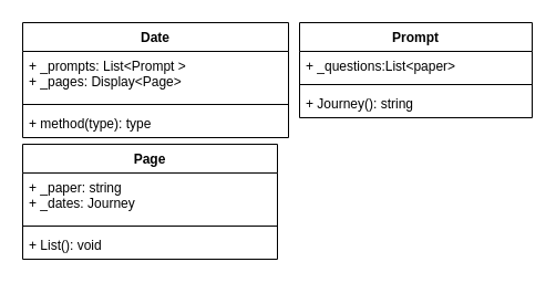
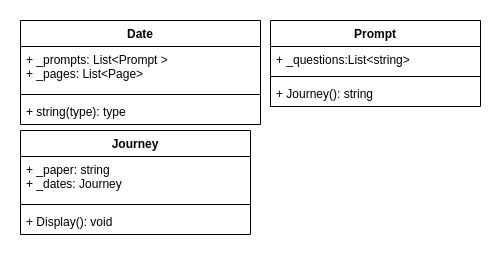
  <mxCell id="0" />
  <mxCell id="1" parent="0" />
  <mxCell id="2" value="Date" style="swimlane;fontStyle=1;align=center;verticalAlign=top;childLayout=stackLayout;horizontal=1;startSize=26;horizontalStack=0;resizeParent=1;resizeParentMax=0;resizeLast=0;collapsible=1;marginBottom=0;whiteSpace=wrap;html=1;" vertex="1" parent="1"><mxGeometry x="20" y="20" width="240" height="104" as="geometry" /></mxCell>
- <mxCell id="3" value="+ _prompts: List&amp;lt;Prompt &amp;gt;&lt;div&gt;+ _pages:&amp;nbsp;&lt;span dir=&quot;ltr&quot; class=&quot;ui-provider a b c d e f g h i j k l m n o p q r s t u v w x y z ab ac ae af ag ah ai aj ak&quot;&gt;Display&amp;lt;Page&amp;gt;&lt;/span&gt;&lt;div&gt;&lt;br&gt;&lt;/div&gt;&lt;/div&gt;" style="text;strokeColor=none;fillColor=none;align=left;verticalAlign=top;spacingLeft=4;spacingRight=4;overflow=hidden;rotatable=0;points=[[0,0.5],[1,0.5]];portConstraint=eastwest;whiteSpace=wrap;html=1;" vertex="1" parent="2"><mxGeometry y="26" width="240" height="44" as="geometry" /></mxCell>
+ <mxCell id="3" value="+ _prompts: List&amp;lt;Prompt &amp;gt;&lt;div&gt;+ _pages:&amp;nbsp;&lt;span dir=&quot;ltr&quot; class=&quot;ui-provider a b c d e f g h i j k l m n o p q r s t u v w x y z ab ac ae af ag ah ai aj ak&quot;&gt;List&amp;lt;Page&amp;gt;&lt;/span&gt;&lt;div&gt;&lt;br&gt;&lt;/div&gt;&lt;/div&gt;" style="text;strokeColor=none;fillColor=none;align=left;verticalAlign=top;spacingLeft=4;spacingRight=4;overflow=hidden;rotatable=0;points=[[0,0.5],[1,0.5]];portConstraint=eastwest;whiteSpace=wrap;html=1;" vertex="1" parent="2"><mxGeometry y="26" width="240" height="44" as="geometry" /></mxCell>
  <mxCell id="4" value="" style="line;strokeWidth=1;fillColor=none;align=left;verticalAlign=middle;spacingTop=-1;spacingLeft=3;spacingRight=3;rotatable=0;labelPosition=right;points=[];portConstraint=eastwest;strokeColor=inherit;" vertex="1" parent="2"><mxGeometry y="70" width="240" height="8" as="geometry" /></mxCell>
- <mxCell id="5" value="+ method(type): type" style="text;strokeColor=none;fillColor=none;align=left;verticalAlign=top;spacingLeft=4;spacingRight=4;overflow=hidden;rotatable=0;points=[[0,0.5],[1,0.5]];portConstraint=eastwest;whiteSpace=wrap;html=1;" vertex="1" parent="2"><mxGeometry y="78" width="240" height="26" as="geometry" /></mxCell>
+ <mxCell id="5" value="+ string(type): type" style="text;strokeColor=none;fillColor=none;align=left;verticalAlign=top;spacingLeft=4;spacingRight=4;overflow=hidden;rotatable=0;points=[[0,0.5],[1,0.5]];portConstraint=eastwest;whiteSpace=wrap;html=1;" vertex="1" parent="2"><mxGeometry y="78" width="240" height="26" as="geometry" /></mxCell>
  <mxCell id="6" value="Prompt" style="swimlane;fontStyle=1;align=center;verticalAlign=top;childLayout=stackLayout;horizontal=1;startSize=26;horizontalStack=0;resizeParent=1;resizeParentMax=0;resizeLast=0;collapsible=1;marginBottom=0;whiteSpace=wrap;html=1;" vertex="1" parent="1"><mxGeometry x="270" y="20" width="210" height="86" as="geometry" /></mxCell>
- <mxCell id="7" value="+ _questions:List&amp;lt;paper&amp;gt;&amp;nbsp;" style="text;strokeColor=none;fillColor=none;align=left;verticalAlign=top;spacingLeft=4;spacingRight=4;overflow=hidden;rotatable=0;points=[[0,0.5],[1,0.5]];portConstraint=eastwest;whiteSpace=wrap;html=1;" vertex="1" parent="6"><mxGeometry y="26" width="210" height="26" as="geometry" /></mxCell>
+ <mxCell id="7" value="+ _questions:List&amp;lt;string&amp;gt;&amp;nbsp;" style="text;strokeColor=none;fillColor=none;align=left;verticalAlign=top;spacingLeft=4;spacingRight=4;overflow=hidden;rotatable=0;points=[[0,0.5],[1,0.5]];portConstraint=eastwest;whiteSpace=wrap;html=1;" vertex="1" parent="6"><mxGeometry y="26" width="210" height="26" as="geometry" /></mxCell>
  <mxCell id="8" value="" style="line;strokeWidth=1;fillColor=none;align=left;verticalAlign=middle;spacingTop=-1;spacingLeft=3;spacingRight=3;rotatable=0;labelPosition=right;points=[];portConstraint=eastwest;strokeColor=inherit;" vertex="1" parent="6"><mxGeometry y="52" width="210" height="8" as="geometry" /></mxCell>
  <mxCell id="9" value="+ Journey(): string" style="text;strokeColor=none;fillColor=none;align=left;verticalAlign=top;spacingLeft=4;spacingRight=4;overflow=hidden;rotatable=0;points=[[0,0.5],[1,0.5]];portConstraint=eastwest;whiteSpace=wrap;html=1;" vertex="1" parent="6"><mxGeometry y="60" width="210" height="26" as="geometry" /></mxCell>
- <mxCell id="10" value="Page" style="swimlane;fontStyle=1;align=center;verticalAlign=top;childLayout=stackLayout;horizontal=1;startSize=26;horizontalStack=0;resizeParent=1;resizeParentMax=0;resizeLast=0;collapsible=1;marginBottom=0;whiteSpace=wrap;html=1;" vertex="1" parent="1"><mxGeometry x="20" y="130" width="230" height="104" as="geometry" /></mxCell>
+ <mxCell id="10" value="Journey" style="swimlane;fontStyle=1;align=center;verticalAlign=top;childLayout=stackLayout;horizontal=1;startSize=26;horizontalStack=0;resizeParent=1;resizeParentMax=0;resizeLast=0;collapsible=1;marginBottom=0;whiteSpace=wrap;html=1;" vertex="1" parent="1"><mxGeometry x="20" y="130" width="230" height="104" as="geometry" /></mxCell>
  <mxCell id="11" value="+ _paper: string&lt;div&gt;+ _dates: Journey&lt;br&gt;&lt;/div&gt;" style="text;strokeColor=none;fillColor=none;align=left;verticalAlign=top;spacingLeft=4;spacingRight=4;overflow=hidden;rotatable=0;points=[[0,0.5],[1,0.5]];portConstraint=eastwest;whiteSpace=wrap;html=1;" vertex="1" parent="10"><mxGeometry y="26" width="230" height="44" as="geometry" /></mxCell>
  <mxCell id="12" value="" style="line;strokeWidth=1;fillColor=none;align=left;verticalAlign=middle;spacingTop=-1;spacingLeft=3;spacingRight=3;rotatable=0;labelPosition=right;points=[];portConstraint=eastwest;strokeColor=inherit;" vertex="1" parent="10"><mxGeometry y="70" width="230" height="8" as="geometry" /></mxCell>
- <mxCell id="13" value="+ List(): void" style="text;strokeColor=none;fillColor=none;align=left;verticalAlign=top;spacingLeft=4;spacingRight=4;overflow=hidden;rotatable=0;points=[[0,0.5],[1,0.5]];portConstraint=eastwest;whiteSpace=wrap;html=1;" vertex="1" parent="10"><mxGeometry y="78" width="230" height="26" as="geometry" /></mxCell>
+ <mxCell id="13" value="+ Display(): void" style="text;strokeColor=none;fillColor=none;align=left;verticalAlign=top;spacingLeft=4;spacingRight=4;overflow=hidden;rotatable=0;points=[[0,0.5],[1,0.5]];portConstraint=eastwest;whiteSpace=wrap;html=1;" vertex="1" parent="10"><mxGeometry y="78" width="230" height="26" as="geometry" /></mxCell>
